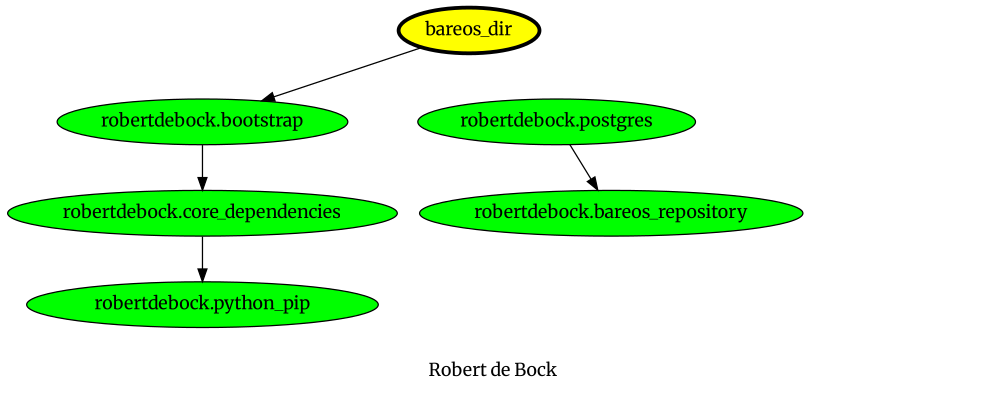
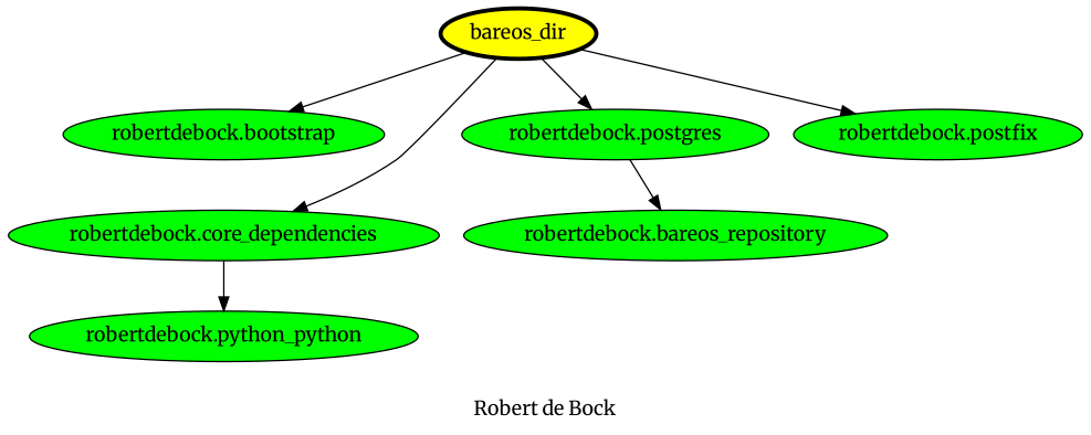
  digraph {
    fontname=Merriweather
    label="Robert de Bock"
    node [fillcolor=green fontname=Merriweather style=filled]
    edge [fontname=Merriweather]
    bareos_dir [fillcolor=yellow penwidth=3]
    "robertdebock.bootstrap"
    "robertdebock.postgres"
    "robertdebock.core_dependencies"
+   "robertdebock.postfix"
    "robertdebock.bareos_repository"
-   "robertdebock.python_pip"
+   "robertdebock.python_pip" [label="robertdebock.python_python"]
    bareos_dir -> "robertdebock.bootstrap"
-   "robertdebock.bootstrap" -> "robertdebock.core_dependencies"
+   bareos_dir -> "robertdebock.postgres"
+   bareos_dir -> "robertdebock.core_dependencies"
+   bareos_dir -> "robertdebock.postfix"
    "robertdebock.postgres" -> "robertdebock.bareos_repository"
    "robertdebock.core_dependencies" -> "robertdebock.python_pip"
  }
